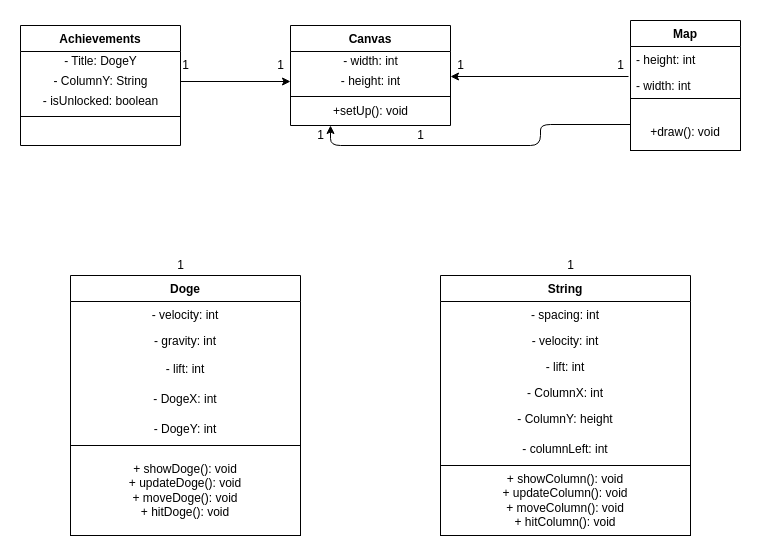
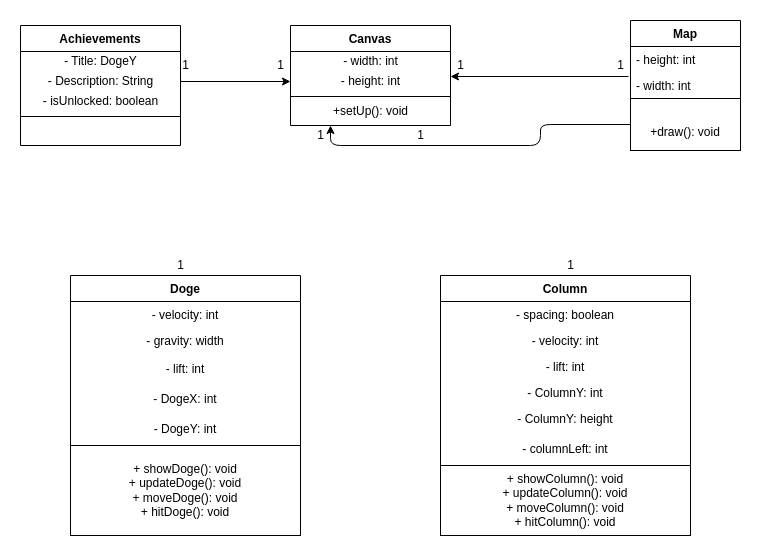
  <mxCell id="0" />
  <mxCell id="1" parent="0" />
  <mxCell id="2" value="Canvas" style="swimlane;fontStyle=1;align=center;verticalAlign=top;childLayout=stackLayout;horizontal=1;startSize=26;horizontalStack=0;resizeParent=1;resizeLast=0;collapsible=1;marginBottom=0;rounded=0;shadow=0;strokeWidth=1;" parent="1" vertex="1"><mxGeometry x="290" y="25" width="160" height="100" as="geometry"><mxRectangle x="230" y="140" width="160" height="26" as="alternateBounds" /></mxGeometry></mxCell>
  <mxCell id="3" value="- width: int" style="text;html=1;align=center;verticalAlign=middle;resizable=0;points=[];autosize=1;strokeColor=none;" parent="2" vertex="1"><mxGeometry y="26" width="160" height="20" as="geometry" /></mxCell>
  <mxCell id="4" value="- height: int" style="text;html=1;align=center;verticalAlign=middle;resizable=0;points=[];autosize=1;strokeColor=none;" parent="2" vertex="1"><mxGeometry y="46" width="160" height="20" as="geometry" /></mxCell>
  <mxCell id="5" value="" style="line;html=1;strokeWidth=1;align=left;verticalAlign=middle;spacingTop=-1;spacingLeft=3;spacingRight=3;rotatable=0;labelPosition=right;points=[];portConstraint=eastwest;" parent="2" vertex="1"><mxGeometry y="66" width="160" height="10" as="geometry" /></mxCell>
  <mxCell id="6" value="+setUp(): void" style="text;html=1;align=center;verticalAlign=middle;resizable=0;points=[];autosize=1;strokeColor=none;" parent="2" vertex="1"><mxGeometry y="76" width="160" height="20" as="geometry" /></mxCell>
  <mxCell id="7" value="Doge" style="swimlane;fontStyle=1;align=center;verticalAlign=top;childLayout=stackLayout;horizontal=1;startSize=26;horizontalStack=0;resizeParent=1;resizeLast=0;collapsible=1;marginBottom=0;rounded=0;shadow=0;strokeWidth=1;" parent="1" vertex="1"><mxGeometry x="70" y="275" width="230" height="260" as="geometry"><mxRectangle x="130" y="380" width="160" height="26" as="alternateBounds" /></mxGeometry></mxCell>
  <mxCell id="8" value="- velocity: int" style="text;align=center;verticalAlign=top;spacingLeft=4;spacingRight=4;overflow=hidden;rotatable=0;points=[[0,0.5],[1,0.5]];portConstraint=eastwest;" parent="7" vertex="1"><mxGeometry y="26" width="230" height="26" as="geometry" /></mxCell>
- <mxCell id="9" value="- gravity: int" style="text;align=center;verticalAlign=top;spacingLeft=4;spacingRight=4;overflow=hidden;rotatable=0;points=[[0,0.5],[1,0.5]];portConstraint=eastwest;rounded=0;shadow=0;html=0;" parent="7" vertex="1"><mxGeometry y="52" width="230" height="28" as="geometry" /></mxCell>
+ <mxCell id="9" value="- gravity: width" style="text;align=center;verticalAlign=top;spacingLeft=4;spacingRight=4;overflow=hidden;rotatable=0;points=[[0,0.5],[1,0.5]];portConstraint=eastwest;rounded=0;shadow=0;html=0;" parent="7" vertex="1"><mxGeometry y="52" width="230" height="28" as="geometry" /></mxCell>
  <mxCell id="10" value="- lift: int" style="text;align=center;verticalAlign=top;spacingLeft=4;spacingRight=4;overflow=hidden;rotatable=0;points=[[0,0.5],[1,0.5]];portConstraint=eastwest;rounded=0;shadow=0;html=0;" parent="7" vertex="1"><mxGeometry y="80" width="230" height="30" as="geometry" /></mxCell>
  <mxCell id="11" value="- DogeX: int" style="text;align=center;verticalAlign=top;spacingLeft=4;spacingRight=4;overflow=hidden;rotatable=0;points=[[0,0.5],[1,0.5]];portConstraint=eastwest;rounded=0;shadow=0;html=0;" parent="7" vertex="1"><mxGeometry y="110" width="230" height="30" as="geometry" /></mxCell>
  <mxCell id="12" value="- DogeY: int" style="text;align=center;verticalAlign=top;spacingLeft=4;spacingRight=4;overflow=hidden;rotatable=0;points=[[0,0.5],[1,0.5]];portConstraint=eastwest;rounded=0;shadow=0;html=0;" parent="7" vertex="1"><mxGeometry y="140" width="230" height="30" as="geometry" /></mxCell>
  <mxCell id="13" value="+ showDoge(): void&lt;br&gt;+ updateDoge(): void&lt;br&gt;+ moveDoge(): void&lt;br&gt;+ hitDoge(): void" style="rounded=0;whiteSpace=wrap;html=1;align=center;" parent="7" vertex="1"><mxGeometry y="170" width="230" height="90" as="geometry" /></mxCell>
  <mxCell id="14" value="Map" style="swimlane;fontStyle=1;align=center;verticalAlign=top;childLayout=stackLayout;horizontal=1;startSize=26;horizontalStack=0;resizeParent=1;resizeLast=0;collapsible=1;marginBottom=0;rounded=0;shadow=0;strokeWidth=1;" parent="1" vertex="1"><mxGeometry x="630" y="20" width="110" height="130" as="geometry"><mxRectangle x="340" y="380" width="170" height="26" as="alternateBounds" /></mxGeometry></mxCell>
  <mxCell id="15" value="- height: int&#10;" style="text;align=left;verticalAlign=top;spacingLeft=4;spacingRight=4;overflow=hidden;rotatable=0;points=[[0,0.5],[1,0.5]];portConstraint=eastwest;" parent="14" vertex="1"><mxGeometry y="26" width="110" height="26" as="geometry" /></mxCell>
  <mxCell id="16" value="- width: int&#10;" style="text;align=left;verticalAlign=top;spacingLeft=4;spacingRight=4;overflow=hidden;rotatable=0;points=[[0,0.5],[1,0.5]];portConstraint=eastwest;" parent="14" vertex="1"><mxGeometry y="52" width="110" height="26" as="geometry" /></mxCell>
  <mxCell id="17" value="&lt;br&gt;+draw(): void" style="rounded=0;whiteSpace=wrap;html=1;align=center;" parent="14" vertex="1"><mxGeometry y="78" width="110" height="52" as="geometry" /></mxCell>
- <mxCell id="18" value="String" style="swimlane;fontStyle=1;align=center;verticalAlign=top;childLayout=stackLayout;horizontal=1;startSize=26;horizontalStack=0;resizeParent=1;resizeLast=0;collapsible=1;marginBottom=0;rounded=0;shadow=0;strokeWidth=1;" parent="1" vertex="1"><mxGeometry x="440" y="275" width="250" height="260" as="geometry"><mxRectangle x="550" y="140" width="160" height="26" as="alternateBounds" /></mxGeometry></mxCell>
- <mxCell id="19" value="- spacing: int" style="text;align=center;verticalAlign=top;spacingLeft=4;spacingRight=4;overflow=hidden;rotatable=0;points=[[0,0.5],[1,0.5]];portConstraint=eastwest;" parent="18" vertex="1"><mxGeometry y="26" width="250" height="26" as="geometry" /></mxCell>
+ <mxCell id="18" value="Column" style="swimlane;fontStyle=1;align=center;verticalAlign=top;childLayout=stackLayout;horizontal=1;startSize=26;horizontalStack=0;resizeParent=1;resizeLast=0;collapsible=1;marginBottom=0;rounded=0;shadow=0;strokeWidth=1;" parent="1" vertex="1"><mxGeometry x="440" y="275" width="250" height="260" as="geometry"><mxRectangle x="550" y="140" width="160" height="26" as="alternateBounds" /></mxGeometry></mxCell>
+ <mxCell id="19" value="- spacing: boolean" style="text;align=center;verticalAlign=top;spacingLeft=4;spacingRight=4;overflow=hidden;rotatable=0;points=[[0,0.5],[1,0.5]];portConstraint=eastwest;" parent="18" vertex="1"><mxGeometry y="26" width="250" height="26" as="geometry" /></mxCell>
  <mxCell id="20" value="- velocity: int" style="text;align=center;verticalAlign=top;spacingLeft=4;spacingRight=4;overflow=hidden;rotatable=0;points=[[0,0.5],[1,0.5]];portConstraint=eastwest;rounded=0;shadow=0;html=0;" parent="18" vertex="1"><mxGeometry y="52" width="250" height="26" as="geometry" /></mxCell>
  <mxCell id="21" value="- lift: int" style="text;align=center;verticalAlign=top;spacingLeft=4;spacingRight=4;overflow=hidden;rotatable=0;points=[[0,0.5],[1,0.5]];portConstraint=eastwest;rounded=0;shadow=0;html=0;" parent="18" vertex="1"><mxGeometry y="78" width="250" height="26" as="geometry" /></mxCell>
- <mxCell id="22" value="- ColumnX: int" style="text;align=center;verticalAlign=top;spacingLeft=4;spacingRight=4;overflow=hidden;rotatable=0;points=[[0,0.5],[1,0.5]];portConstraint=eastwest;rounded=0;shadow=0;html=0;" parent="18" vertex="1"><mxGeometry y="104" width="250" height="26" as="geometry" /></mxCell>
+ <mxCell id="22" value="- ColumnY: int" style="text;align=center;verticalAlign=top;spacingLeft=4;spacingRight=4;overflow=hidden;rotatable=0;points=[[0,0.5],[1,0.5]];portConstraint=eastwest;rounded=0;shadow=0;html=0;" parent="18" vertex="1"><mxGeometry y="104" width="250" height="26" as="geometry" /></mxCell>
  <mxCell id="23" value="- ColumnY: height" style="text;align=center;verticalAlign=top;spacingLeft=4;spacingRight=4;overflow=hidden;rotatable=0;points=[[0,0.5],[1,0.5]];portConstraint=eastwest;rounded=0;shadow=0;html=0;" parent="18" vertex="1"><mxGeometry y="130" width="250" height="30" as="geometry" /></mxCell>
  <mxCell id="24" value="- columnLeft: int" style="text;align=center;verticalAlign=top;spacingLeft=4;spacingRight=4;overflow=hidden;rotatable=0;points=[[0,0.5],[1,0.5]];portConstraint=eastwest;rounded=0;shadow=0;html=0;" parent="18" vertex="1"><mxGeometry y="160" width="250" height="30" as="geometry" /></mxCell>
  <mxCell id="25" value="+ showColumn(): void&lt;br&gt;+ updateColumn(): void&lt;br&gt;+ moveColumn(): void&lt;br&gt;+ hitColumn(): void" style="rounded=0;whiteSpace=wrap;html=1;align=center;" parent="18" vertex="1"><mxGeometry y="190" width="250" height="70" as="geometry" /></mxCell>
  <mxCell id="26" value="Achievements" style="swimlane;fontStyle=1;align=center;verticalAlign=top;childLayout=stackLayout;horizontal=1;startSize=26;horizontalStack=0;resizeParent=1;resizeLast=0;collapsible=1;marginBottom=0;rounded=0;shadow=0;strokeWidth=1;" parent="1" vertex="1"><mxGeometry x="20" y="25" width="160" height="120" as="geometry"><mxRectangle x="230" y="140" width="160" height="26" as="alternateBounds" /></mxGeometry></mxCell>
  <mxCell id="27" value="- Title: DogeY" style="text;html=1;align=center;verticalAlign=middle;resizable=0;points=[];autosize=1;strokeColor=none;" parent="26" vertex="1"><mxGeometry y="26" width="160" height="20" as="geometry" /></mxCell>
- <mxCell id="28" value="- ColumnY: String" style="text;html=1;align=center;verticalAlign=middle;resizable=0;points=[];autosize=1;strokeColor=none;" parent="26" vertex="1"><mxGeometry y="46" width="160" height="20" as="geometry" /></mxCell>
+ <mxCell id="28" value="- Description: String" style="text;html=1;align=center;verticalAlign=middle;resizable=0;points=[];autosize=1;strokeColor=none;" parent="26" vertex="1"><mxGeometry y="46" width="160" height="20" as="geometry" /></mxCell>
  <mxCell id="29" value="- isUnlocked: boolean" style="text;html=1;align=center;verticalAlign=middle;resizable=0;points=[];autosize=1;strokeColor=none;" parent="26" vertex="1"><mxGeometry y="66" width="160" height="20" as="geometry" /></mxCell>
  <mxCell id="30" value="" style="line;html=1;strokeWidth=1;align=left;verticalAlign=middle;spacingTop=-1;spacingLeft=3;spacingRight=3;rotatable=0;labelPosition=right;points=[];portConstraint=eastwest;" parent="26" vertex="1"><mxGeometry y="86" width="160" height="10" as="geometry" /></mxCell>
  <mxCell id="31" style="rounded=1;orthogonalLoop=1;jettySize=auto;html=1;edgeStyle=orthogonalEdgeStyle;endArrow=none;endFill=0;exitX=0.25;exitY=1;exitDx=0;exitDy=0;verticalAlign=middle;startArrow=classic;startFill=1;" edge="1" parent="1" source="2" target="17"><mxGeometry relative="1" as="geometry"><mxPoint x="340" y="185" as="sourcePoint" /></mxGeometry></mxCell>
  <mxCell id="32" value="1" style="text;html=1;align=center;verticalAlign=middle;resizable=0;points=[];autosize=1;strokeColor=none;" vertex="1" parent="1"><mxGeometry x="170" y="255" width="20" height="20" as="geometry" /></mxCell>
  <mxCell id="33" value="1" style="text;html=1;align=center;verticalAlign=middle;resizable=0;points=[];autosize=1;strokeColor=none;" vertex="1" parent="1"><mxGeometry x="310" y="125" width="20" height="20" as="geometry" /></mxCell>
  <mxCell id="34" value="1" style="text;html=1;align=center;verticalAlign=middle;resizable=0;points=[];autosize=1;strokeColor=none;" vertex="1" parent="1"><mxGeometry x="175" y="55" width="20" height="20" as="geometry" /></mxCell>
  <mxCell id="35" value="1" style="text;html=1;align=center;verticalAlign=middle;resizable=0;points=[];autosize=1;strokeColor=none;" vertex="1" parent="1"><mxGeometry x="270" y="55" width="20" height="20" as="geometry" /></mxCell>
  <mxCell id="36" value="1" style="text;html=1;align=center;verticalAlign=middle;resizable=0;points=[];autosize=1;strokeColor=none;" vertex="1" parent="1"><mxGeometry x="410" y="125" width="20" height="20" as="geometry" /></mxCell>
  <mxCell id="37" value="1" style="text;html=1;align=center;verticalAlign=middle;resizable=0;points=[];autosize=1;strokeColor=none;" vertex="1" parent="1"><mxGeometry x="560" y="255" width="20" height="20" as="geometry" /></mxCell>
  <mxCell id="38" style="edgeStyle=orthogonalEdgeStyle;rounded=1;orthogonalLoop=1;jettySize=auto;html=1;endArrow=classic;endFill=1;" edge="1" parent="1"><mxGeometry relative="1" as="geometry"><mxPoint x="628" y="76" as="sourcePoint" /><mxPoint x="450" y="76" as="targetPoint" /><Array as="points"><mxPoint x="450" y="76" /></Array></mxGeometry></mxCell>
  <mxCell id="39" value="1" style="text;html=1;align=center;verticalAlign=middle;resizable=0;points=[];autosize=1;strokeColor=none;" vertex="1" parent="1"><mxGeometry x="450" y="55" width="20" height="20" as="geometry" /></mxCell>
  <mxCell id="40" value="1" style="text;html=1;align=center;verticalAlign=middle;resizable=0;points=[];autosize=1;strokeColor=none;" vertex="1" parent="1"><mxGeometry x="610" y="55" width="20" height="20" as="geometry" /></mxCell>
  <mxCell id="41" value="" style="endArrow=classic;html=1;" edge="1" parent="1" source="28"><mxGeometry width="50" height="50" relative="1" as="geometry"><mxPoint x="185" y="87" as="sourcePoint" /><mxPoint x="290" y="81" as="targetPoint" /></mxGeometry></mxCell>
